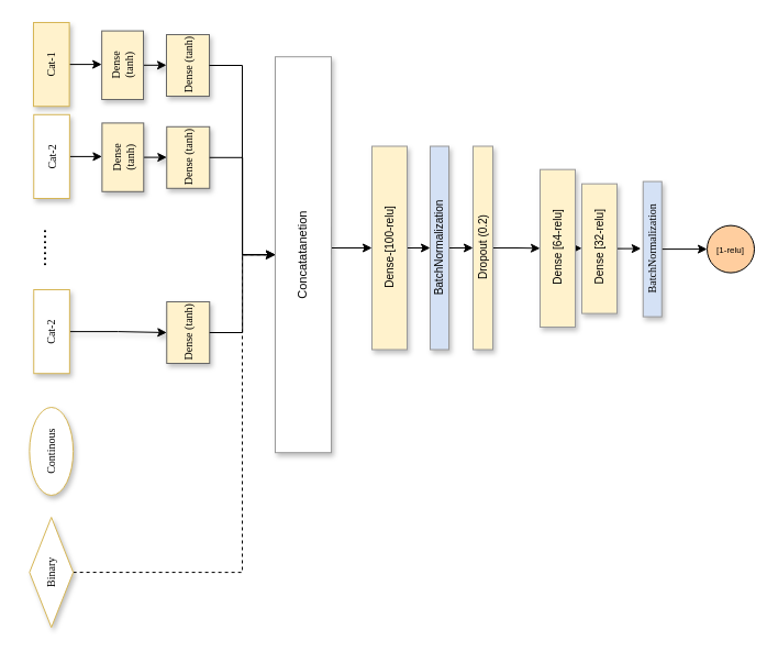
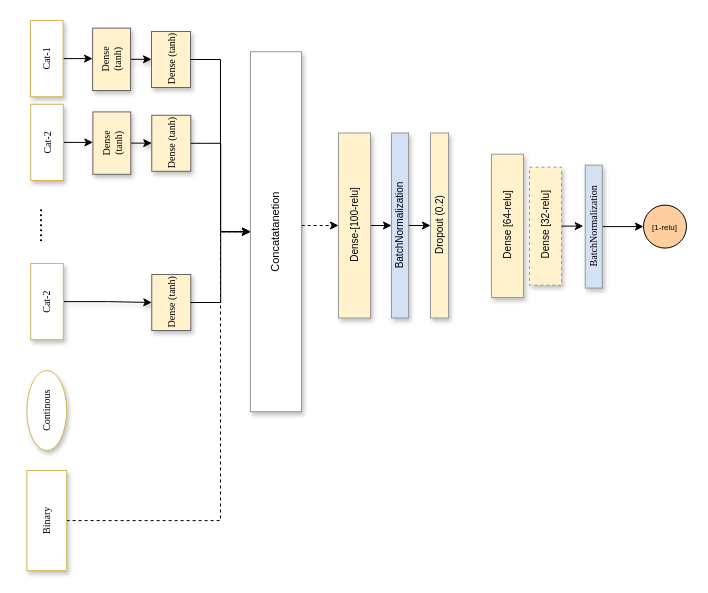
  <mxCell id="0" />
  <mxCell id="1" parent="0" />
  <mxCell id="2" value="Continous" style="ellipse;whiteSpace=wrap;html=1;shadow=1;fontSize=10;fillColor=#FFFFFF;strokeColor=#d6b656;horizontal=0;fontFamily=Tahoma;" vertex="1" parent="1"><mxGeometry x="26.38" y="370" width="39.75" height="80" as="geometry" /></mxCell>
  <mxCell id="3" style="edgeStyle=orthogonalEdgeStyle;rounded=0;orthogonalLoop=1;jettySize=auto;html=1;exitX=1;exitY=0.5;exitDx=0;exitDy=0;entryX=0;entryY=0.5;entryDx=0;entryDy=0;fontFamily=Courier New;dashed=1;" edge="1" parent="1" source="4" target="10"><mxGeometry relative="1" as="geometry"><Array as="points"><mxPoint x="220" y="520" /><mxPoint x="220" y="231" /></Array></mxGeometry></mxCell>
- <mxCell id="4" value="Binary" style="rhombus;whiteSpace=wrap;html=1;shadow=1;fontSize=10;fillColor=#FFFFFF;strokeColor=#d6b656;horizontal=0;fontFamily=Tahoma;" vertex="1" parent="1"><mxGeometry x="26.38" y="470" width="39.75" height="100.14" as="geometry" /></mxCell>
+ <mxCell id="4" value="Binary" style="whiteSpace=wrap;html=1;shadow=1;fontSize=10;fillColor=#FFFFFF;strokeColor=#d6b656;horizontal=0;fontFamily=Tahoma;" vertex="1" parent="1"><mxGeometry x="26.38" y="470" width="39.75" height="100.14" as="geometry" /></mxCell>
  <mxCell id="5" style="edgeStyle=orthogonalEdgeStyle;rounded=0;orthogonalLoop=1;jettySize=auto;html=1;exitX=1;exitY=0.5;exitDx=0;exitDy=0;entryX=0;entryY=0.5;entryDx=0;entryDy=0;fontFamily=Tahoma;fontSize=8;fillColor=#FFFFFF;strokeColor=#000000;" edge="1" parent="1" source="6" target="20"><mxGeometry relative="1" as="geometry" /></mxCell>
  <mxCell id="6" value="&lt;font face=&quot;arial&quot;&gt;Dense-[100-relu]&lt;/font&gt;" style="whiteSpace=wrap;html=1;shadow=1;fontSize=10;fillColor=#FFF2CC;strokeColor=#999999;horizontal=0;fontFamily=Tahoma;" vertex="1" parent="1"><mxGeometry x="338" y="132.519" width="32" height="184.969" as="geometry" /></mxCell>
- <mxCell id="7" style="edgeStyle=orthogonalEdgeStyle;rounded=0;orthogonalLoop=1;jettySize=auto;html=1;exitX=1;exitY=0.5;exitDx=0;exitDy=0;entryX=0;entryY=0.5;entryDx=0;entryDy=0;fontFamily=arial;fontSize=8;fillColor=#FFFFFF;strokeColor=#000000;" edge="1" parent="1" source="8" target="24"><mxGeometry relative="1" as="geometry" /></mxCell>
  <mxCell id="8" value="&lt;font face=&quot;arial&quot;&gt;&amp;nbsp;Dense [64-relu]&lt;/font&gt;" style="whiteSpace=wrap;html=1;shadow=1;fontSize=10;fillColor=#FFF2CC;strokeColor=#999999;horizontal=0;fontFamily=Tahoma;" vertex="1" parent="1"><mxGeometry x="491" y="153.69" width="32" height="143.31" as="geometry" /></mxCell>
- <mxCell id="9" style="edgeStyle=orthogonalEdgeStyle;rounded=0;orthogonalLoop=1;jettySize=auto;html=1;exitX=1;exitY=0.5;exitDx=0;exitDy=0;entryX=0;entryY=0.5;entryDx=0;entryDy=0;fontFamily=Tahoma;fontSize=8;" edge="1" parent="1" source="10" target="6"><mxGeometry relative="1" as="geometry"><Array as="points"><mxPoint x="251" y="206.19" /></Array></mxGeometry></mxCell>
+ <mxCell id="9" style="edgeStyle=orthogonalEdgeStyle;rounded=0;orthogonalLoop=1;jettySize=auto;html=1;exitX=1;exitY=0.5;exitDx=0;exitDy=0;entryX=0;entryY=0.5;entryDx=0;entryDy=0;fontFamily=Tahoma;fontSize=8;dashed=1;" edge="1" parent="1" source="10" target="6"><mxGeometry relative="1" as="geometry"><Array as="points"><mxPoint x="251" y="206.19" /></Array></mxGeometry></mxCell>
  <mxCell id="10" value="&lt;font face=&quot;arial&quot; style=&quot;font-size: 11px;&quot;&gt;Concatatanetion&lt;/font&gt;" style="whiteSpace=wrap;html=1;shadow=1;fontSize=10;fillColor=#FFFFFF;strokeColor=#999999;horizontal=0;fontFamily=Tahoma;" vertex="1" parent="1"><mxGeometry x="250" y="51.19" width="50.98" height="360" as="geometry" /></mxCell>
  <mxCell id="11" value="&lt;font style=&quot;font-size: 18px&quot;&gt;.......&lt;/font&gt;" style="text;html=1;strokeColor=none;fillColor=#FFFFFF;align=center;verticalAlign=middle;whiteSpace=wrap;rounded=0;rotation=90;" vertex="1" parent="1"><mxGeometry x="20" y="210" width="52.5" height="30" as="geometry" /></mxCell>
  <mxCell id="12" value="" style="group" vertex="1" connectable="0" parent="1"><mxGeometry x="30.25" y="103.79" width="170" height="76.21" as="geometry" /></mxCell>
  <mxCell id="13" style="edgeStyle=orthogonalEdgeStyle;rounded=0;orthogonalLoop=1;jettySize=auto;html=1;exitX=1;exitY=0.5;exitDx=0;exitDy=0;entryX=0;entryY=0.5;entryDx=0;entryDy=0;shadow=1;strokeColor=#000000;fontFamily=arial;fontSize=8;fillColor=#FFFFFF;" edge="1" parent="12" source="14" target="15"><mxGeometry relative="1" as="geometry" /></mxCell>
  <mxCell id="14" value="Dense &lt;br&gt;(tanh)" style="whiteSpace=wrap;html=1;shadow=1;fontSize=10;fillColor=#FFF2CC;strokeColor=#666666;horizontal=0;fontFamily=Tahoma;" vertex="1" parent="12"><mxGeometry x="62.14" y="7.62" width="37.86" height="62.38" as="geometry" /></mxCell>
  <mxCell id="15" value="Dense (tanh)" style="whiteSpace=wrap;html=1;shadow=1;fontSize=10;fillColor=#FFF2CC;strokeColor=#666666;horizontal=0;fontFamily=Tahoma;" vertex="1" parent="12"><mxGeometry x="121" y="11" width="39" height="56" as="geometry" /></mxCell>
  <mxCell id="16" style="edgeStyle=orthogonalEdgeStyle;rounded=0;orthogonalLoop=1;jettySize=auto;html=1;exitX=1;exitY=0.5;exitDx=0;exitDy=0;entryX=0;entryY=0.5;entryDx=0;entryDy=0;" edge="1" parent="12" source="17" target="14"><mxGeometry relative="1" as="geometry" /></mxCell>
  <mxCell id="17" value="Cat-2" style="whiteSpace=wrap;html=1;shadow=1;fontSize=10;fillColor=#FFFFFF;strokeColor=#d6b656;horizontal=0;fontFamily=Tahoma;" vertex="1" parent="12"><mxGeometry width="32.599" height="76.21" as="geometry" /></mxCell>
  <mxCell id="18" value="&lt;font face=&quot;arial&quot; style=&quot;font-size: 8px;&quot;&gt;[1-relu]&lt;/font&gt;" style="ellipse;whiteSpace=wrap;html=1;aspect=fixed;fillColor=#FFCE9F;strokeColor=#000000;" vertex="1" parent="1"><mxGeometry x="643" y="204.6" width="43" height="43" as="geometry" /></mxCell>
  <mxCell id="19" style="edgeStyle=orthogonalEdgeStyle;rounded=0;orthogonalLoop=1;jettySize=auto;html=1;exitX=1;exitY=0.5;exitDx=0;exitDy=0;entryX=0;entryY=0.5;entryDx=0;entryDy=0;fontFamily=Tahoma;fontSize=8;fillColor=#FFFFFF;strokeColor=#000000;" edge="1" parent="1" source="20" target="22"><mxGeometry relative="1" as="geometry" /></mxCell>
  <mxCell id="20" value="&lt;font face=&quot;arial&quot;&gt;BatchNormalization&lt;/font&gt;" style="whiteSpace=wrap;html=1;shadow=1;fontSize=10;fillColor=#D4E1F5;strokeColor=#999999;horizontal=0;fontFamily=Tahoma;" vertex="1" parent="1"><mxGeometry x="391" y="132.52" width="17" height="184.97" as="geometry" /></mxCell>
- <mxCell id="21" style="edgeStyle=orthogonalEdgeStyle;rounded=0;orthogonalLoop=1;jettySize=auto;html=1;exitX=1;exitY=0.5;exitDx=0;exitDy=0;entryX=0;entryY=0.5;entryDx=0;entryDy=0;fontFamily=Tahoma;fontSize=8;fillColor=#FFFFFF;strokeColor=#050505;" edge="1" parent="1" source="22" target="8"><mxGeometry relative="1" as="geometry" /></mxCell>
  <mxCell id="22" value="&lt;font face=&quot;arial&quot;&gt;Dropout (0.2)&lt;/font&gt;" style="whiteSpace=wrap;html=1;shadow=1;fontSize=10;fillColor=#fff2cc;strokeColor=#999999;horizontal=0;fontFamily=Tahoma;" vertex="1" parent="1"><mxGeometry x="430" y="132.52" width="18" height="184.97" as="geometry" /></mxCell>
  <mxCell id="23" style="edgeStyle=orthogonalEdgeStyle;rounded=0;orthogonalLoop=1;jettySize=auto;html=1;exitX=1;exitY=0.5;exitDx=0;exitDy=0;entryX=0;entryY=0.5;entryDx=0;entryDy=0;fontFamily=arial;fontSize=8;fillColor=#FFFFFF;strokeColor=#000000;" edge="1" parent="1" source="24"><mxGeometry relative="1" as="geometry"><mxPoint x="582.75" y="224.92" as="targetPoint" /></mxGeometry></mxCell>
- <mxCell id="24" value="&lt;font face=&quot;arial&quot;&gt;&amp;nbsp;Dense [32-relu]&lt;/font&gt;" style="whiteSpace=wrap;html=1;shadow=1;fontSize=10;fillColor=#FFF2CC;strokeColor=#999999;horizontal=0;fontFamily=Tahoma;" vertex="1" parent="1"><mxGeometry x="529" y="166.69" width="32" height="117.91" as="geometry" /></mxCell>
+ <mxCell id="24" value="&lt;font face=&quot;arial&quot;&gt;&amp;nbsp;Dense [32-relu]&lt;/font&gt;" style="whiteSpace=wrap;html=1;shadow=1;fontSize=10;fillColor=#FFF2CC;strokeColor=#999999;horizontal=0;fontFamily=Tahoma;dashed=1;" vertex="1" parent="1"><mxGeometry x="529" y="166.69" width="32" height="117.91" as="geometry" /></mxCell>
  <mxCell id="25" style="edgeStyle=orthogonalEdgeStyle;rounded=0;orthogonalLoop=1;jettySize=auto;html=1;exitX=1;exitY=0.5;exitDx=0;exitDy=0;entryX=0;entryY=0.5;entryDx=0;entryDy=0;fontFamily=Courier New;" edge="1" parent="1" source="26" target="18"><mxGeometry relative="1" as="geometry" /></mxCell>
  <mxCell id="26" value="BatchNormalization" style="whiteSpace=wrap;html=1;shadow=1;fontSize=10;fillColor=#D4E1F5;strokeColor=#999999;horizontal=0;fontFamily=Tahoma;" vertex="1" parent="1"><mxGeometry x="584.75" y="164.6" width="17" height="123" as="geometry" /></mxCell>
  <mxCell id="27" value="" style="group" vertex="1" connectable="0" parent="1"><mxGeometry x="30" y="20" width="170" height="76.21" as="geometry" /></mxCell>
  <mxCell id="28" style="edgeStyle=orthogonalEdgeStyle;rounded=0;orthogonalLoop=1;jettySize=auto;html=1;exitX=1;exitY=0.5;exitDx=0;exitDy=0;entryX=0;entryY=0.5;entryDx=0;entryDy=0;shadow=1;strokeColor=#000000;fontFamily=arial;fontSize=8;fillColor=#FFFFFF;" edge="1" parent="27" source="29" target="30"><mxGeometry relative="1" as="geometry" /></mxCell>
  <mxCell id="29" value="Dense &lt;br&gt;(tanh)" style="whiteSpace=wrap;html=1;shadow=1;fontSize=10;fillColor=#FFF2CC;strokeColor=#666666;horizontal=0;fontFamily=Tahoma;" vertex="1" parent="27"><mxGeometry x="62.14" y="7.62" width="37.86" height="62.38" as="geometry" /></mxCell>
  <mxCell id="30" value="Dense (tanh)" style="whiteSpace=wrap;html=1;shadow=1;fontSize=10;fillColor=#FFF2CC;strokeColor=#666666;horizontal=0;fontFamily=Tahoma;" vertex="1" parent="27"><mxGeometry x="121" y="11" width="39" height="56" as="geometry" /></mxCell>
  <mxCell id="31" style="edgeStyle=orthogonalEdgeStyle;rounded=0;orthogonalLoop=1;jettySize=auto;html=1;exitX=1;exitY=0.5;exitDx=0;exitDy=0;entryX=0;entryY=0.5;entryDx=0;entryDy=0;" edge="1" parent="27" source="32" target="29"><mxGeometry relative="1" as="geometry" /></mxCell>
- <mxCell id="32" value="Cat-1" style="whiteSpace=wrap;html=1;shadow=1;fontSize=10;fillColor=#fff2cc;strokeColor=#d6b656;horizontal=0;fontFamily=Tahoma;" vertex="1" parent="27"><mxGeometry width="32.599" height="76.21" as="geometry" /></mxCell>
+ <mxCell id="32" value="Cat-1" style="whiteSpace=wrap;html=1;shadow=1;fontSize=10;fillColor=#FFFFFF;strokeColor=#d6b656;horizontal=0;fontFamily=Tahoma;" vertex="1" parent="27"><mxGeometry width="32.599" height="76.21" as="geometry" /></mxCell>
  <mxCell id="33" style="edgeStyle=orthogonalEdgeStyle;rounded=0;orthogonalLoop=1;jettySize=auto;html=1;exitX=1;exitY=0.5;exitDx=0;exitDy=0;entryX=0;entryY=0.5;entryDx=0;entryDy=0;fontFamily=Courier New;" edge="1" parent="1" source="30" target="10"><mxGeometry relative="1" as="geometry" /></mxCell>
  <mxCell id="34" style="edgeStyle=orthogonalEdgeStyle;rounded=0;orthogonalLoop=1;jettySize=auto;html=1;exitX=1;exitY=0.5;exitDx=0;exitDy=0;entryX=0;entryY=0.5;entryDx=0;entryDy=0;fontFamily=Courier New;" edge="1" parent="1" source="15" target="10"><mxGeometry relative="1" as="geometry" /></mxCell>
  <mxCell id="35" value="" style="group" vertex="1" connectable="0" parent="1"><mxGeometry x="30.25" y="263" width="170" height="76.21" as="geometry" /></mxCell>
  <mxCell id="36" style="edgeStyle=orthogonalEdgeStyle;rounded=0;orthogonalLoop=1;jettySize=auto;html=1;exitX=1;exitY=0.5;exitDx=0;exitDy=0;entryX=0;entryY=0.5;entryDx=0;entryDy=0;shadow=1;strokeColor=#000000;fontFamily=arial;fontSize=8;fillColor=#FFFFFF;" edge="1" parent="35" source="38" target="37"><mxGeometry relative="1" as="geometry"><mxPoint x="100" y="38.81" as="sourcePoint" /></mxGeometry></mxCell>
  <mxCell id="37" value="Dense (tanh)" style="whiteSpace=wrap;html=1;shadow=1;fontSize=10;fillColor=#FFF2CC;strokeColor=#666666;horizontal=0;fontFamily=Tahoma;" vertex="1" parent="35"><mxGeometry x="121" y="11" width="39" height="56" as="geometry" /></mxCell>
  <mxCell id="38" value="Cat-2" style="whiteSpace=wrap;html=1;shadow=1;fontSize=10;fillColor=#FFFFFF;strokeColor=#d6b656;horizontal=0;fontFamily=Tahoma;" vertex="1" parent="35"><mxGeometry width="32.599" height="76.21" as="geometry" /></mxCell>
  <mxCell id="39" style="edgeStyle=orthogonalEdgeStyle;rounded=0;orthogonalLoop=1;jettySize=auto;html=1;exitX=1;exitY=0.5;exitDx=0;exitDy=0;entryX=0;entryY=0.5;entryDx=0;entryDy=0;fontFamily=Courier New;" edge="1" parent="1" source="37" target="10"><mxGeometry relative="1" as="geometry" /></mxCell>
